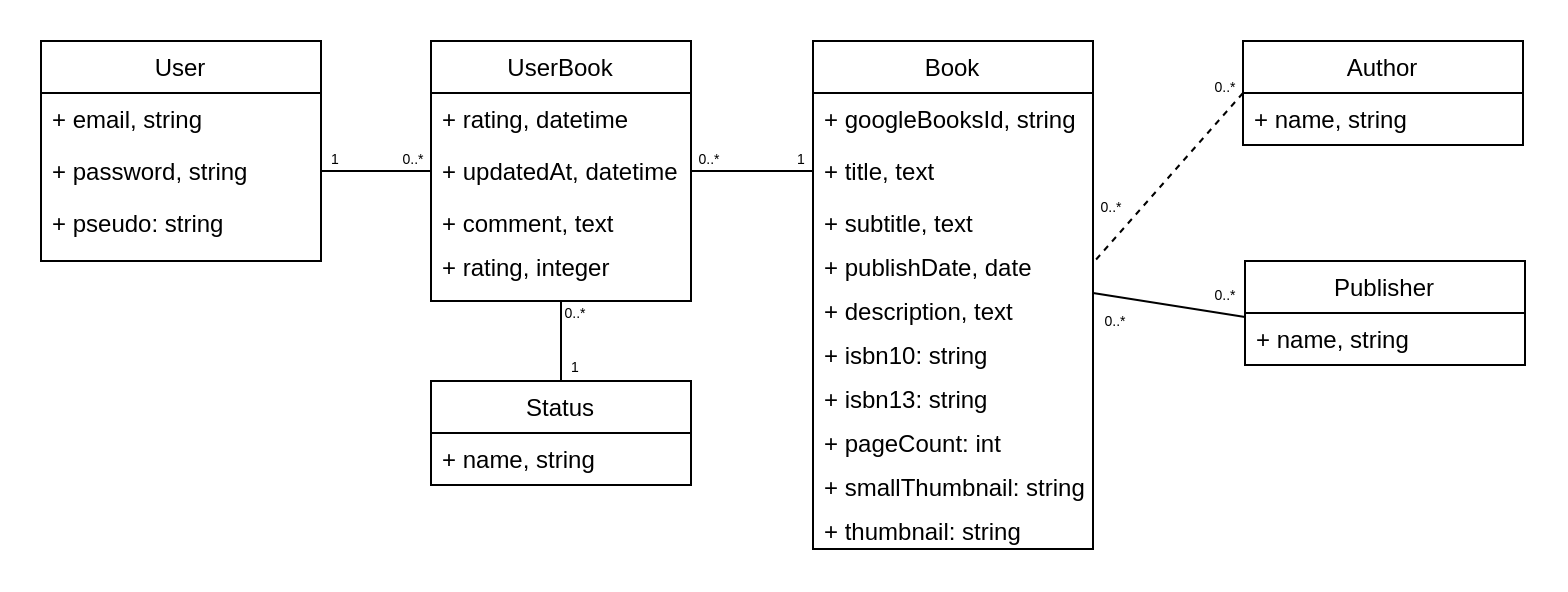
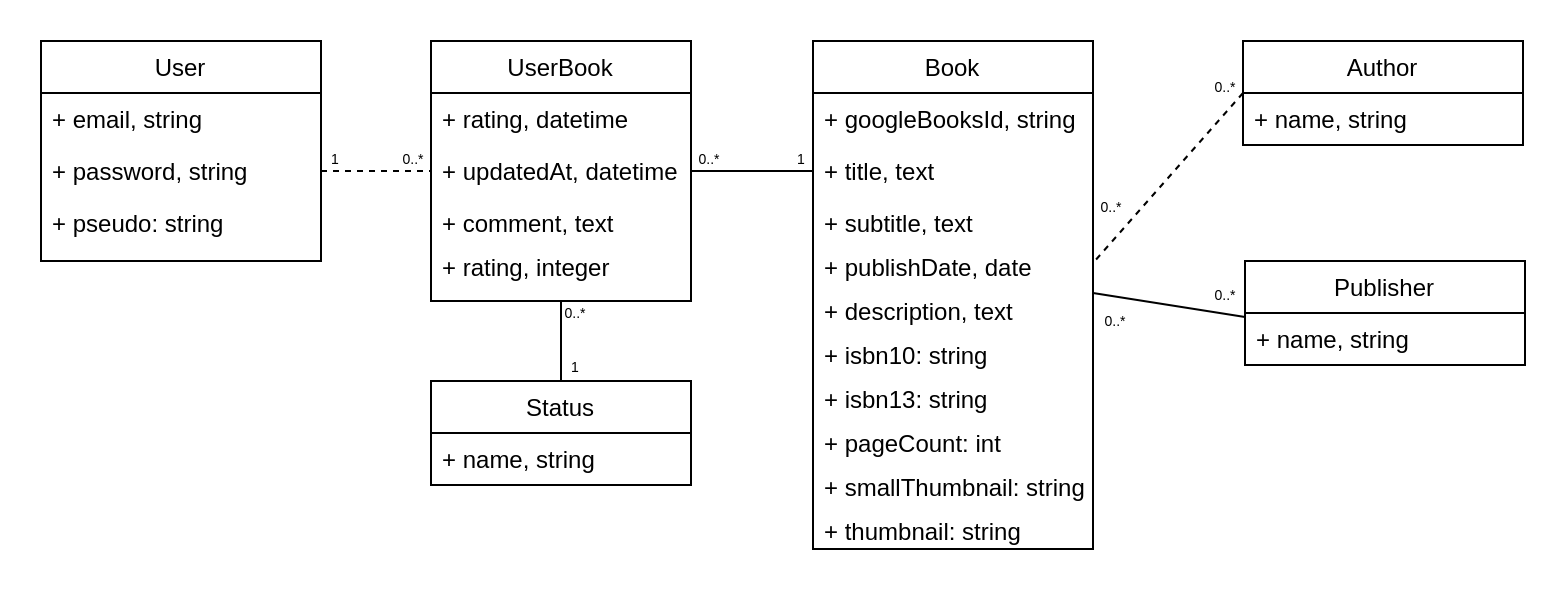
  <mxCell id="0" />
  <mxCell id="1" parent="0" />
  <mxCell id="2" value="User" style="swimlane;fontStyle=0;childLayout=stackLayout;horizontal=1;startSize=26;fillColor=none;horizontalStack=0;resizeParent=1;resizeParentMax=0;resizeLast=0;collapsible=1;marginBottom=0;" vertex="1" parent="1"><mxGeometry x="20" y="20" width="140" height="110" as="geometry" /></mxCell>
  <mxCell id="3" value="+ email, string" style="text;strokeColor=none;fillColor=none;align=left;verticalAlign=top;spacingLeft=4;spacingRight=4;overflow=hidden;rotatable=0;points=[[0,0.5],[1,0.5]];portConstraint=eastwest;" vertex="1" parent="2"><mxGeometry y="26" width="140" height="26" as="geometry" /></mxCell>
  <mxCell id="4" value="+ password, string" style="text;strokeColor=none;fillColor=none;align=left;verticalAlign=top;spacingLeft=4;spacingRight=4;overflow=hidden;rotatable=0;points=[[0,0.5],[1,0.5]];portConstraint=eastwest;" vertex="1" parent="2"><mxGeometry y="52" width="140" height="26" as="geometry" /></mxCell>
  <mxCell id="5" value="+ pseudo: string" style="text;strokeColor=none;fillColor=none;align=left;verticalAlign=top;spacingLeft=4;spacingRight=4;overflow=hidden;rotatable=0;points=[[0,0.5],[1,0.5]];portConstraint=eastwest;" vertex="1" parent="2"><mxGeometry y="78" width="140" height="32" as="geometry" /></mxCell>
  <mxCell id="6" value="UserBook" style="swimlane;fontStyle=0;childLayout=stackLayout;horizontal=1;startSize=26;fillColor=none;horizontalStack=0;resizeParent=1;resizeParentMax=0;resizeLast=0;collapsible=1;marginBottom=0;" vertex="1" parent="1"><mxGeometry x="215" y="20" width="130" height="130" as="geometry" /></mxCell>
  <mxCell id="7" value="+ rating, datetime" style="text;strokeColor=none;fillColor=none;align=left;verticalAlign=top;spacingLeft=4;spacingRight=4;overflow=hidden;rotatable=0;points=[[0,0.5],[1,0.5]];portConstraint=eastwest;" vertex="1" parent="6"><mxGeometry y="26" width="130" height="26" as="geometry" /></mxCell>
  <mxCell id="8" value="+ updatedAt, datetime" style="text;strokeColor=none;fillColor=none;align=left;verticalAlign=top;spacingLeft=4;spacingRight=4;overflow=hidden;rotatable=0;points=[[0,0.5],[1,0.5]];portConstraint=eastwest;" vertex="1" parent="6"><mxGeometry y="52" width="130" height="26" as="geometry" /></mxCell>
  <mxCell id="9" value="+ comment, text" style="text;strokeColor=none;fillColor=none;align=left;verticalAlign=top;spacingLeft=4;spacingRight=4;overflow=hidden;rotatable=0;points=[[0,0.5],[1,0.5]];portConstraint=eastwest;" vertex="1" parent="6"><mxGeometry y="78" width="130" height="22" as="geometry" /></mxCell>
  <mxCell id="10" value="+ rating, integer" style="text;strokeColor=none;fillColor=none;align=left;verticalAlign=top;spacingLeft=4;spacingRight=4;overflow=hidden;rotatable=0;points=[[0,0.5],[1,0.5]];portConstraint=eastwest;" vertex="1" parent="6"><mxGeometry y="100" width="130" height="30" as="geometry" /></mxCell>
  <mxCell id="11" value="Status" style="swimlane;fontStyle=0;childLayout=stackLayout;horizontal=1;startSize=26;fillColor=none;horizontalStack=0;resizeParent=1;resizeParentMax=0;resizeLast=0;collapsible=1;marginBottom=0;" vertex="1" parent="1"><mxGeometry x="215" y="190" width="130" height="52" as="geometry" /></mxCell>
  <mxCell id="12" value="+ name, string" style="text;strokeColor=none;fillColor=none;align=left;verticalAlign=top;spacingLeft=4;spacingRight=4;overflow=hidden;rotatable=0;points=[[0,0.5],[1,0.5]];portConstraint=eastwest;" vertex="1" parent="11"><mxGeometry y="26" width="130" height="26" as="geometry" /></mxCell>
  <mxCell id="13" value="Book" style="swimlane;fontStyle=0;childLayout=stackLayout;horizontal=1;startSize=26;fillColor=none;horizontalStack=0;resizeParent=1;resizeParentMax=0;resizeLast=0;collapsible=1;marginBottom=0;" vertex="1" parent="1"><mxGeometry x="406" y="20" width="140" height="254" as="geometry" /></mxCell>
  <mxCell id="14" value="+ googleBooksId, string" style="text;strokeColor=none;fillColor=none;align=left;verticalAlign=top;spacingLeft=4;spacingRight=4;overflow=hidden;rotatable=0;points=[[0,0.5],[1,0.5]];portConstraint=eastwest;" vertex="1" parent="13"><mxGeometry y="26" width="140" height="26" as="geometry" /></mxCell>
  <mxCell id="15" value="+ title, text" style="text;strokeColor=none;fillColor=none;align=left;verticalAlign=top;spacingLeft=4;spacingRight=4;overflow=hidden;rotatable=0;points=[[0,0.5],[1,0.5]];portConstraint=eastwest;" vertex="1" parent="13"><mxGeometry y="52" width="140" height="26" as="geometry" /></mxCell>
  <mxCell id="16" value="+ subtitle, text" style="text;strokeColor=none;fillColor=none;align=left;verticalAlign=top;spacingLeft=4;spacingRight=4;overflow=hidden;rotatable=0;points=[[0,0.5],[1,0.5]];portConstraint=eastwest;" vertex="1" parent="13"><mxGeometry y="78" width="140" height="22" as="geometry" /></mxCell>
  <mxCell id="17" value="+ publishDate, date" style="text;strokeColor=none;fillColor=none;align=left;verticalAlign=top;spacingLeft=4;spacingRight=4;overflow=hidden;rotatable=0;points=[[0,0.5],[1,0.5]];portConstraint=eastwest;" vertex="1" parent="13"><mxGeometry y="100" width="140" height="22" as="geometry" /></mxCell>
  <mxCell id="18" value="+ description, text" style="text;strokeColor=none;fillColor=none;align=left;verticalAlign=top;spacingLeft=4;spacingRight=4;overflow=hidden;rotatable=0;points=[[0,0.5],[1,0.5]];portConstraint=eastwest;" vertex="1" parent="13"><mxGeometry y="122" width="140" height="22" as="geometry" /></mxCell>
  <mxCell id="19" value="+ isbn10: string" style="text;strokeColor=none;fillColor=none;align=left;verticalAlign=top;spacingLeft=4;spacingRight=4;overflow=hidden;rotatable=0;points=[[0,0.5],[1,0.5]];portConstraint=eastwest;" vertex="1" parent="13"><mxGeometry y="144" width="140" height="22" as="geometry" /></mxCell>
  <mxCell id="20" value="+ isbn13: string" style="text;strokeColor=none;fillColor=none;align=left;verticalAlign=top;spacingLeft=4;spacingRight=4;overflow=hidden;rotatable=0;points=[[0,0.5],[1,0.5]];portConstraint=eastwest;" vertex="1" parent="13"><mxGeometry y="166" width="140" height="22" as="geometry" /></mxCell>
  <mxCell id="21" value="+ pageCount: int" style="text;strokeColor=none;fillColor=none;align=left;verticalAlign=top;spacingLeft=4;spacingRight=4;overflow=hidden;rotatable=0;points=[[0,0.5],[1,0.5]];portConstraint=eastwest;" vertex="1" parent="13"><mxGeometry y="188" width="140" height="22" as="geometry" /></mxCell>
  <mxCell id="22" value="+ smallThumbnail: string" style="text;strokeColor=none;fillColor=none;align=left;verticalAlign=top;spacingLeft=4;spacingRight=4;overflow=hidden;rotatable=0;points=[[0,0.5],[1,0.5]];portConstraint=eastwest;" vertex="1" parent="13"><mxGeometry y="210" width="140" height="22" as="geometry" /></mxCell>
  <mxCell id="23" value="+ thumbnail: string" style="text;strokeColor=none;fillColor=none;align=left;verticalAlign=top;spacingLeft=4;spacingRight=4;overflow=hidden;rotatable=0;points=[[0,0.5],[1,0.5]];portConstraint=eastwest;" vertex="1" parent="13"><mxGeometry y="232" width="140" height="22" as="geometry" /></mxCell>
  <mxCell id="24" style="edgeStyle=none;html=1;exitX=0;exitY=0.5;exitDx=0;exitDy=0;entryX=1;entryY=0.5;entryDx=0;entryDy=0;fontSize=7;endArrow=none;endFill=0;dashed=1;" edge="1" parent="1" source="27" target="17"><mxGeometry relative="1" as="geometry" /></mxCell>
  <mxCell id="25" value="0..*" style="edgeLabel;html=1;align=center;verticalAlign=middle;resizable=0;points=[];fontSize=7;" vertex="1" connectable="0" parent="24"><mxGeometry x="0.588" y="-3" relative="1" as="geometry"><mxPoint x="-5" y="-8" as="offset" /></mxGeometry></mxCell>
  <mxCell id="26" value="0..*" style="edgeLabel;html=1;align=center;verticalAlign=middle;resizable=0;points=[];fontSize=7;" vertex="1" connectable="0" parent="24"><mxGeometry x="-0.839" relative="1" as="geometry"><mxPoint x="-4" y="-9" as="offset" /></mxGeometry></mxCell>
  <mxCell id="27" value="Author" style="swimlane;fontStyle=0;childLayout=stackLayout;horizontal=1;startSize=26;fillColor=none;horizontalStack=0;resizeParent=1;resizeParentMax=0;resizeLast=0;collapsible=1;marginBottom=0;" vertex="1" parent="1"><mxGeometry x="621" y="20" width="140" height="52" as="geometry" /></mxCell>
  <mxCell id="28" value="+ name, string" style="text;strokeColor=none;fillColor=none;align=left;verticalAlign=top;spacingLeft=4;spacingRight=4;overflow=hidden;rotatable=0;points=[[0,0.5],[1,0.5]];portConstraint=eastwest;" vertex="1" parent="27"><mxGeometry y="26" width="140" height="26" as="geometry" /></mxCell>
  <mxCell id="29" value="Publisher" style="swimlane;fontStyle=0;childLayout=stackLayout;horizontal=1;startSize=26;fillColor=none;horizontalStack=0;resizeParent=1;resizeParentMax=0;resizeLast=0;collapsible=1;marginBottom=0;" vertex="1" parent="1"><mxGeometry x="622" y="130" width="140" height="52" as="geometry" /></mxCell>
  <mxCell id="30" value="+ name, string" style="text;strokeColor=none;fillColor=none;align=left;verticalAlign=top;spacingLeft=4;spacingRight=4;overflow=hidden;rotatable=0;points=[[0,0.5],[1,0.5]];portConstraint=eastwest;" vertex="1" parent="29"><mxGeometry y="26" width="140" height="26" as="geometry" /></mxCell>
  <mxCell id="31" style="edgeStyle=none;html=1;exitX=1;exitY=0.5;exitDx=0;exitDy=0;entryX=0;entryY=0.5;entryDx=0;entryDy=0;endArrow=none;endFill=0;" edge="1" parent="1" source="8" target="15"><mxGeometry relative="1" as="geometry" /></mxCell>
  <mxCell id="32" value="0..*" style="edgeLabel;html=1;align=center;verticalAlign=middle;resizable=0;points=[];fontSize=7;" vertex="1" connectable="0" parent="31"><mxGeometry x="-0.817" relative="1" as="geometry"><mxPoint x="2" y="-6" as="offset" /></mxGeometry></mxCell>
  <mxCell id="33" value="1" style="edgeLabel;html=1;align=center;verticalAlign=middle;resizable=0;points=[];fontSize=7;" vertex="1" connectable="0" parent="31"><mxGeometry x="0.783" relative="1" as="geometry"><mxPoint y="-6" as="offset" /></mxGeometry></mxCell>
- <mxCell id="34" value="" style="endArrow=none;endFill=0;endSize=24;html=1;exitX=1;exitY=0.5;exitDx=0;exitDy=0;entryX=0;entryY=0.5;entryDx=0;entryDy=0;align=center;fontSize=8;" edge="1" parent="1" source="4" target="8"><mxGeometry width="160" relative="1" as="geometry"><mxPoint x="303" y="170" as="sourcePoint" /><mxPoint x="463" y="170" as="targetPoint" /></mxGeometry></mxCell>
+ <mxCell id="34" value="" style="endArrow=none;endFill=0;endSize=24;html=1;exitX=1;exitY=0.5;exitDx=0;exitDy=0;entryX=0;entryY=0.5;entryDx=0;entryDy=0;align=center;fontSize=8;dashed=1;" edge="1" parent="1" source="4" target="8"><mxGeometry width="160" relative="1" as="geometry"><mxPoint x="303" y="170" as="sourcePoint" /><mxPoint x="463" y="170" as="targetPoint" /></mxGeometry></mxCell>
  <mxCell id="35" value="&lt;span style=&quot;font-size: 7px;&quot;&gt;1&lt;/span&gt;" style="edgeLabel;html=1;align=center;verticalAlign=middle;resizable=0;points=[];" vertex="1" connectable="0" parent="34"><mxGeometry x="-0.095" relative="1" as="geometry"><mxPoint x="-19" y="-8" as="offset" /></mxGeometry></mxCell>
  <mxCell id="36" value="&lt;span style=&quot;font-size: 7px;&quot;&gt;0..*&lt;/span&gt;" style="edgeLabel;html=1;align=center;verticalAlign=middle;resizable=0;points=[];" vertex="1" connectable="0" parent="1"><mxGeometry x="205" y="78" as="geometry"><mxPoint y="-1" as="offset" /></mxGeometry></mxCell>
  <mxCell id="37" value="" style="endArrow=none;html=1;fontSize=7;entryX=0.5;entryY=0;entryDx=0;entryDy=0;exitX=0.5;exitY=0.993;exitDx=0;exitDy=0;exitPerimeter=0;" edge="1" parent="1" source="10" target="11"><mxGeometry relative="1" as="geometry"><mxPoint x="233" y="150" as="sourcePoint" /><mxPoint x="393" y="150" as="targetPoint" /></mxGeometry></mxCell>
  <mxCell id="38" value="1" style="edgeLabel;html=1;align=center;verticalAlign=middle;resizable=0;points=[];fontSize=7;" vertex="1" connectable="0" parent="37"><mxGeometry x="0.689" y="-1" relative="1" as="geometry"><mxPoint x="7" as="offset" /></mxGeometry></mxCell>
  <mxCell id="39" value="0..*" style="edgeLabel;html=1;align=center;verticalAlign=middle;resizable=0;points=[];fontSize=7;" vertex="1" connectable="0" parent="37"><mxGeometry x="-0.77" y="-1" relative="1" as="geometry"><mxPoint x="7" y="2" as="offset" /></mxGeometry></mxCell>
  <mxCell id="40" value="" style="edgeStyle=none;html=1;fontSize=7;endArrow=none;endFill=0;entryX=1;entryY=0.181;entryDx=0;entryDy=0;entryPerimeter=0;" edge="1" parent="1" source="30" target="18"><mxGeometry relative="1" as="geometry" /></mxCell>
  <mxCell id="41" value="0..*" style="edgeLabel;html=1;align=center;verticalAlign=middle;resizable=0;points=[];fontSize=7;" vertex="1" connectable="0" parent="40"><mxGeometry x="-0.76" relative="1" as="geometry"><mxPoint x="-2" y="-9" as="offset" /></mxGeometry></mxCell>
  <mxCell id="42" value="0..*" style="edgeLabel;html=1;align=center;verticalAlign=middle;resizable=0;points=[];fontSize=7;" vertex="1" connectable="0" parent="40"><mxGeometry x="0.852" y="-2" relative="1" as="geometry"><mxPoint x="4" y="16" as="offset" /></mxGeometry></mxCell>
